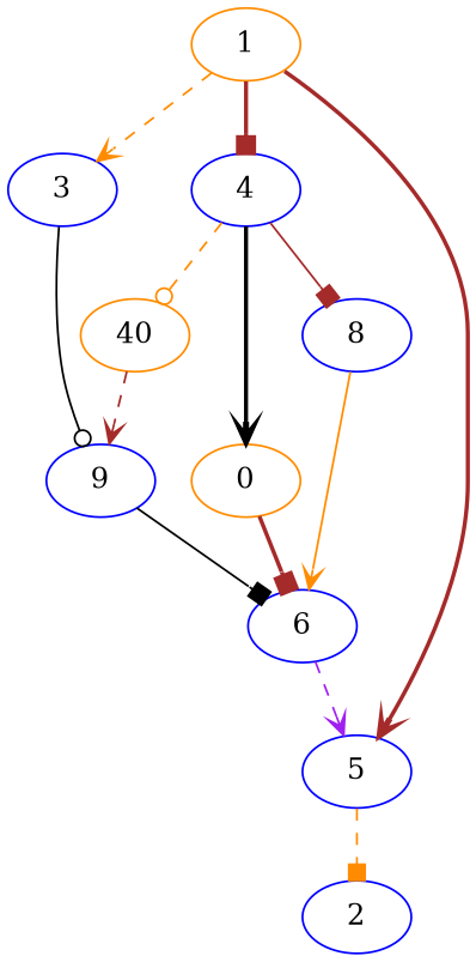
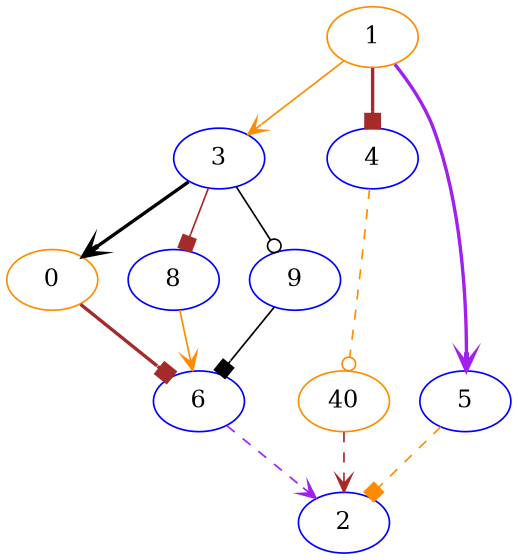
  digraph {
    node [Processor=0 Weight=53 color=blue]
    edge [Weight=4 arrowhead=vee color=darkorange style=dashed]
    1 [Start=0 color=darkorange]
    3 [Processor=1 Start=56]
    4 [Processor=1 Start=205 Weight=107]
    5 [Start=53 Weight=96]
    n5 [Processor=1 Start=109 Weight=96 color=darkorange label=0]
    8 [Start=149 Weight=96]
    9 [Start=245]
    n8 [Processor=1 Start=312 Weight=64 color=darkorange label=40]
    2 [Start=384 Weight=64]
    6 [Start=298 Weight=86]
-   1 -> 3 [Weight=3]
+   1 -> 3 [Weight=3 style=solid]
    1 -> 4 [arrowhead=box color=brown style=bold]
-   1 -> 5 [Weight=8 color=brown style=bold]
-   4 -> n5 [Weight=5 color=black style=bold]
-   4 -> 8 [Weight=6 arrowhead=box color=brown style=solid]
+   1 -> 5 [Weight=8 color=purple style=bold]
+   3 -> n5 [Weight=5 color=black style=bold]
+   3 -> 8 [Weight=6 arrowhead=box color=brown style=solid]
    3 -> 9 [Weight=5 arrowhead=odot color=black style=solid]
    4 -> n8 [Weight=7 arrowhead=odot]
    5 -> 2 [Weight=3 arrowhead=box]
    n5 -> 6 [arrowhead=box color=brown style=bold]
    8 -> 6 [Weight=10 style=solid]
    9 -> 6 [Weight=8 arrowhead=box color=black style=solid]
-   n8 -> 9 [color=brown]
-   6 -> 5 [Weight=10 color=purple]
+   n8 -> 2 [color=brown]
+   6 -> 2 [Weight=10 color=purple]
  }
